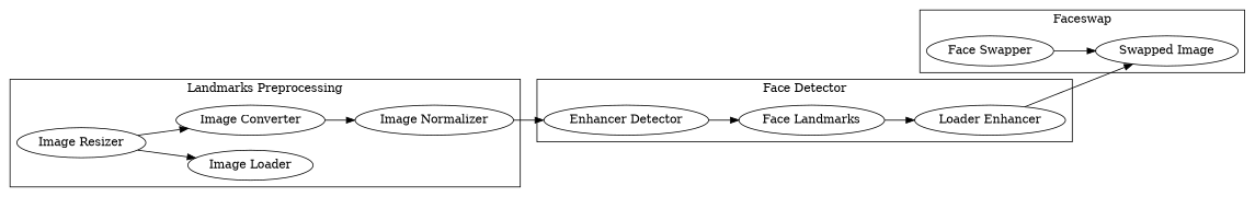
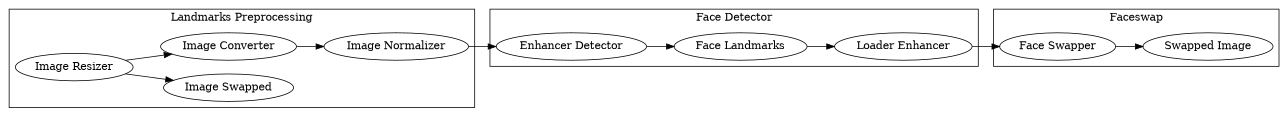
  digraph {
    rankdir=LR
    n1 [label="Enhancer Detector"]
    n2 [label="Face Landmarks"]
    n3 [label="Loader Enhancer"]
-   n4 [label="Image Loader"]
+   n4 [label="Image Swapped"]
    n5 [label="Image Resizer"]
    n6 [label="Image Converter"]
    n7 [label="Image Normalizer"]
    n8 [label="Face Swapper"]
    n9 [label="Swapped Image"]
    subgraph cluster_1 {
      label="Face Detector"
      n1
      n2
      n3
    }
    subgraph cluster_2 {
      label="Landmarks Preprocessing"
      n4
      n5
      n6
      n7
    }
    subgraph cluster_3 {
      label=Faceswap
      n8
      n9
    }
    n1 -> n2
    n2 -> n3
-   n3 -> n9
+   n3 -> n8
    n5 -> n4
    n5 -> n6
    n6 -> n7
    n7 -> n1
    n8 -> n9
  }
